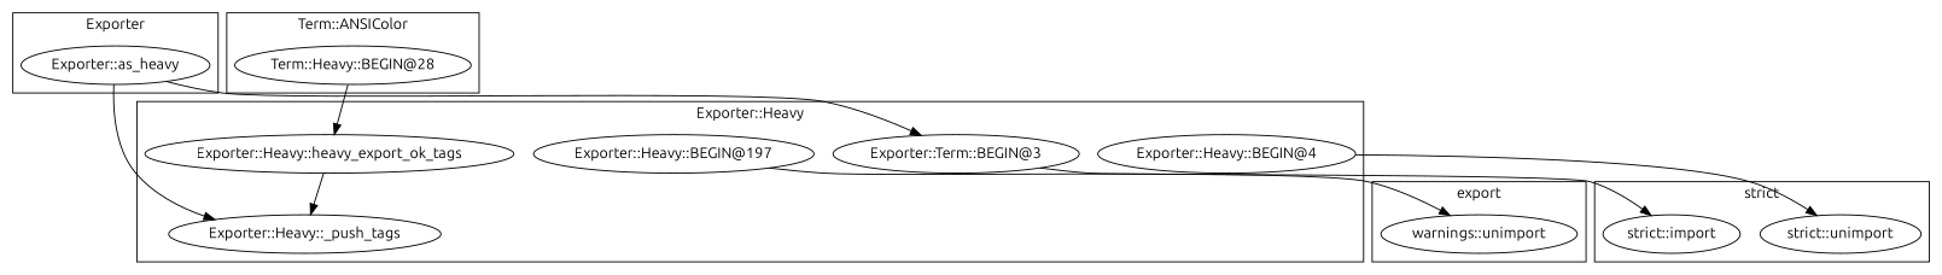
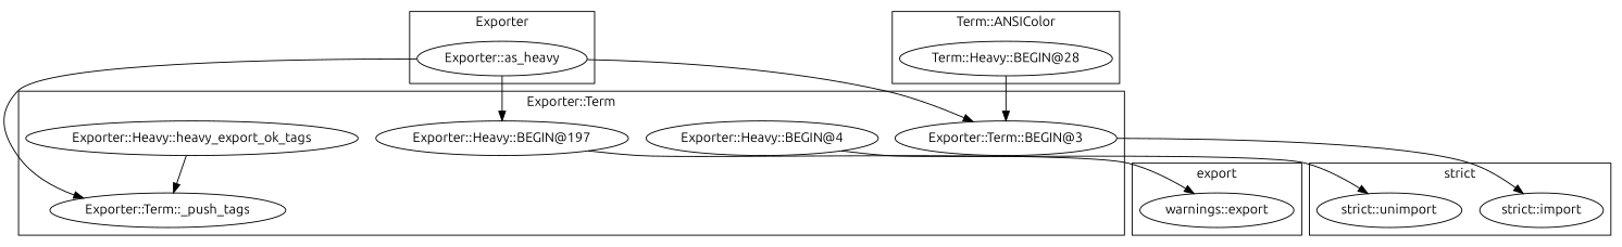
  digraph {
    fontname=Ubuntu
    node [fontname=Ubuntu]
    edge [fontname=Ubuntu]
    "Exporter::Heavy::BEGIN@197"
-   "Exporter::Heavy::_push_tags"
+   "Exporter::Heavy::_push_tags" [label="Exporter::Term::_push_tags"]
    "Exporter::Heavy::BEGIN@4"
    "Exporter::Heavy::heavy_export_ok_tags"
    n5 [label="Exporter::Term::BEGIN@3"]
-   "warnings::unimport"
+   "warnings::unimport" [label="warnings::export"]
    n7 [label="Term::Heavy::BEGIN@28"]
    "Exporter::as_heavy"
    "strict::import"
    "strict::unimport"
    subgraph cluster_1 {
-     label="Exporter::Heavy"
+     label="Exporter::Term"
      "Exporter::Heavy::BEGIN@197"
      "Exporter::Heavy::_push_tags"
      "Exporter::Heavy::BEGIN@4"
      "Exporter::Heavy::heavy_export_ok_tags"
      n5
    }
    subgraph cluster_2 {
      label=export
      "warnings::unimport"
    }
    subgraph cluster_3 {
      label="Term::ANSIColor"
      n7
    }
    subgraph cluster_4 {
      label=Exporter
      "Exporter::as_heavy"
    }
    subgraph cluster_5 {
      label="strict"
      "strict::import"
      "strict::unimport"
    }
    "Exporter::Heavy::BEGIN@197" -> "warnings::unimport"
    "Exporter::Heavy::BEGIN@4" -> "strict::unimport"
    "Exporter::Heavy::heavy_export_ok_tags" -> "Exporter::Heavy::_push_tags"
    n5 -> "strict::import"
-   n7 -> "Exporter::Heavy::heavy_export_ok_tags"
+   n7 -> n5
+   "Exporter::as_heavy" -> "Exporter::Heavy::BEGIN@197"
    "Exporter::as_heavy" -> "Exporter::Heavy::_push_tags"
    "Exporter::as_heavy" -> n5
  }
